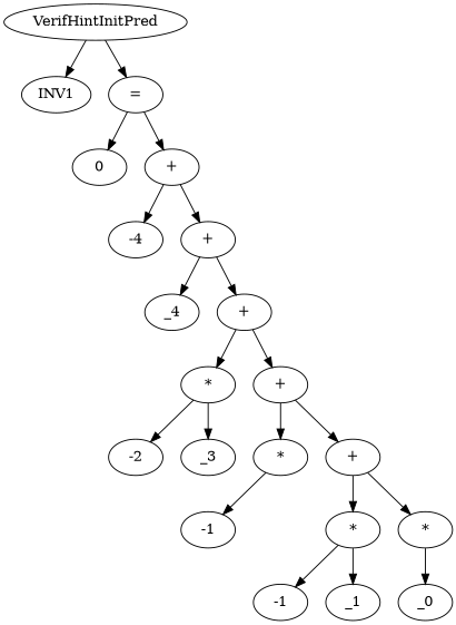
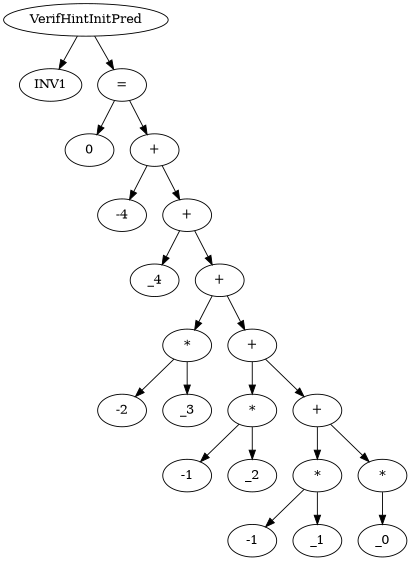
  digraph {
    n1 [label=INV1]
    n2 [label=VerifHintInitPred]
    n3 [label="="]
    n4 [label=0]
    n5 [label="+"]
    n6 [label=-4]
    n7 [label="+"]
    n8 [label=_4]
    n9 [label="+"]
    n10 [label="*"]
    n11 [label="+"]
    n12 [label=-2]
    n13 [label=_3]
    n14 [label="*"]
    n15 [label="+"]
    n16 [label=-1]
+   n17 [label=_2]
    n18 [label="*"]
    n19 [label="*"]
    n20 [label=-1]
    n21 [label=_1]
    n22 [label=_0]
    n2 -> n1
    n2 -> n3
    n3 -> n4
    n3 -> n5
    n5 -> n6
    n5 -> n7
    n7 -> n8
    n7 -> n9
    n9 -> n10
    n9 -> n11
    n10 -> n12
    n10 -> n13
    n11 -> n14
    n11 -> n15
    n14 -> n16
+   n14 -> n17
    n15 -> n18
    n15 -> n19
    n18 -> n20
    n18 -> n21
    n19 -> n22
  }
